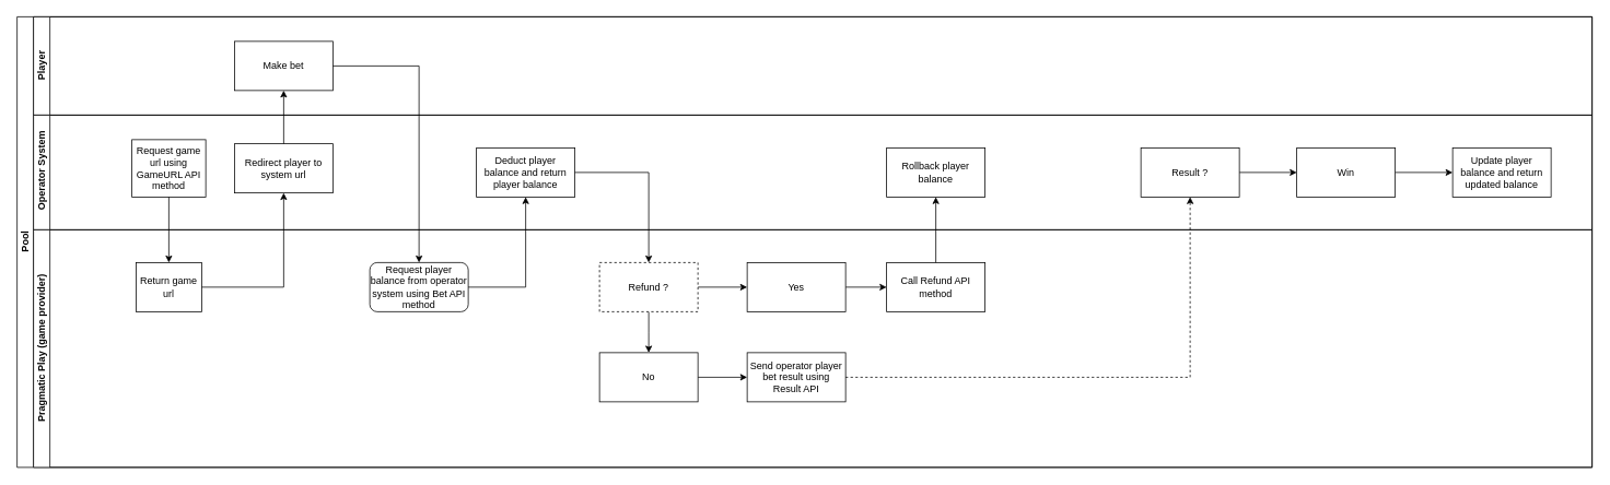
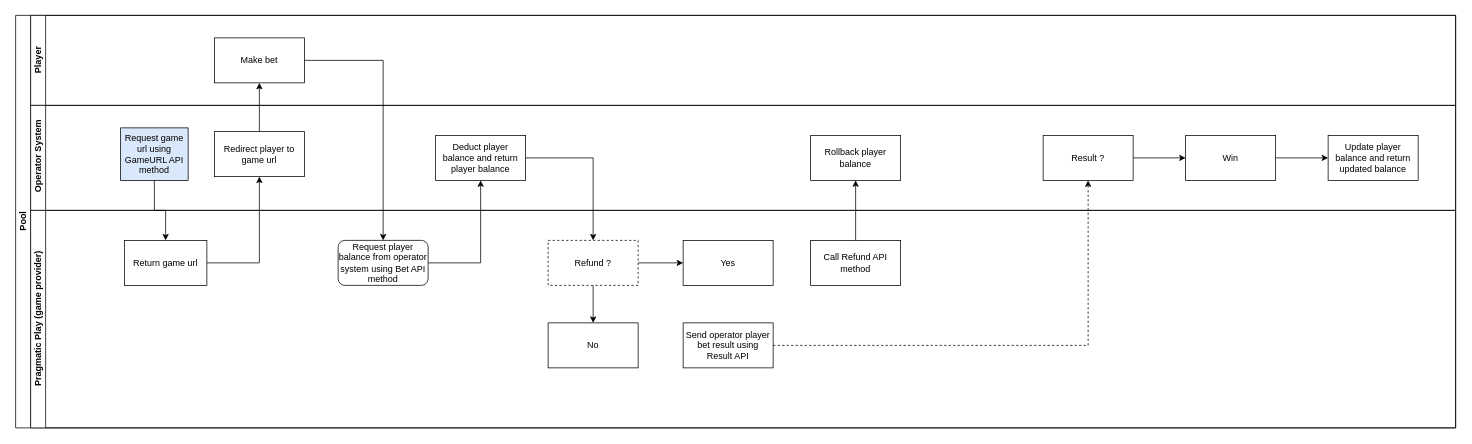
  <mxCell id="0" />
  <mxCell id="1" parent="0" />
  <mxCell id="2" value="Pool" style="swimlane;html=1;childLayout=stackLayout;resizeParent=1;resizeParentMax=0;horizontal=0;startSize=20;horizontalStack=0;" parent="1" vertex="1"><mxGeometry x="20" y="20" width="1920" height="550" as="geometry"><mxRectangle x="120" y="120" width="40" height="50" as="alternateBounds" /></mxGeometry></mxCell>
  <mxCell id="3" value="Player" style="swimlane;html=1;startSize=20;horizontal=0;" parent="2" vertex="1"><mxGeometry x="20" width="1900" height="120" as="geometry"><mxRectangle x="20" width="630" height="30" as="alternateBounds" /></mxGeometry></mxCell>
  <mxCell id="4" value="Make bet" style="rounded=0;whiteSpace=wrap;html=1;" parent="3" vertex="1"><mxGeometry x="245" y="30" width="120" height="60" as="geometry" /></mxCell>
  <mxCell id="5" value="&amp;nbsp;Operator System" style="swimlane;html=1;startSize=20;horizontal=0;" parent="2" vertex="1"><mxGeometry x="20" y="120" width="1900" height="140" as="geometry" /></mxCell>
- <mxCell id="6" value="Request game url using GameURL API method" style="rounded=0;whiteSpace=wrap;html=1;fontFamily=Helvetica;fontSize=12;fontColor=#000000;align=center;" parent="5" vertex="1"><mxGeometry x="120" y="30" width="90" height="70" as="geometry" /></mxCell>
- <mxCell id="7" value="Redirect player to system url" style="rounded=0;whiteSpace=wrap;html=1;" parent="5" vertex="1"><mxGeometry x="245" y="35" width="120" height="60" as="geometry" /></mxCell>
+ <mxCell id="6" value="Request game url using GameURL API method" style="rounded=0;whiteSpace=wrap;html=1;fontFamily=Helvetica;fontSize=12;fontColor=#000000;align=center;fillColor=#dae8fc;" parent="5" vertex="1"><mxGeometry x="120" y="30" width="90" height="70" as="geometry" /></mxCell>
+ <mxCell id="7" value="Redirect player to game url" style="rounded=0;whiteSpace=wrap;html=1;" parent="5" vertex="1"><mxGeometry x="245" y="35" width="120" height="60" as="geometry" /></mxCell>
  <mxCell id="8" value="Deduct player balance and return player balance" style="rounded=0;whiteSpace=wrap;html=1;" parent="5" vertex="1"><mxGeometry x="540" y="40" width="120" height="60" as="geometry" /></mxCell>
  <mxCell id="9" style="edgeStyle=orthogonalEdgeStyle;rounded=0;orthogonalLoop=1;jettySize=auto;html=1;entryX=0;entryY=0.5;entryDx=0;entryDy=0;" parent="5" source="10" target="12" edge="1"><mxGeometry relative="1" as="geometry" /></mxCell>
  <mxCell id="10" value="Result ?" style="rounded=0;whiteSpace=wrap;html=1;" parent="5" vertex="1"><mxGeometry x="1350" y="40" width="120" height="60" as="geometry" /></mxCell>
  <mxCell id="11" style="edgeStyle=orthogonalEdgeStyle;rounded=0;orthogonalLoop=1;jettySize=auto;html=1;entryX=0;entryY=0.5;entryDx=0;entryDy=0;" parent="5" source="12" target="13" edge="1"><mxGeometry relative="1" as="geometry" /></mxCell>
  <mxCell id="12" value="Win" style="rounded=0;whiteSpace=wrap;html=1;" parent="5" vertex="1"><mxGeometry x="1540" y="40" width="120" height="60" as="geometry" /></mxCell>
  <mxCell id="13" value="Update player balance and return updated balance" style="rounded=0;whiteSpace=wrap;html=1;" parent="5" vertex="1"><mxGeometry x="1730" y="40" width="120" height="60" as="geometry" /></mxCell>
  <mxCell id="14" value="Rollback player balance" style="rounded=0;whiteSpace=wrap;html=1;" parent="5" vertex="1"><mxGeometry x="1040" y="40" width="120" height="60" as="geometry" /></mxCell>
  <mxCell id="15" value="Pragmatic Play (game provider)" style="swimlane;html=1;startSize=20;horizontal=0;" parent="2" vertex="1"><mxGeometry x="20" y="260" width="1900" height="290" as="geometry" /></mxCell>
- <mxCell id="16" value="Return game url" style="rounded=0;whiteSpace=wrap;html=1;fontFamily=Helvetica;fontSize=12;fontColor=#000000;align=center;" parent="15" vertex="1"><mxGeometry x="125" y="40" width="80" height="60" as="geometry" /></mxCell>
+ <mxCell id="16" value="Return game url" style="rounded=0;whiteSpace=wrap;html=1;fontFamily=Helvetica;fontSize=12;fontColor=#000000;align=center;" parent="15" vertex="1"><mxGeometry x="125" y="40" width="110" height="60" as="geometry" /></mxCell>
  <mxCell id="17" value="Request player balance from operator system using Bet API method" style="rounded=1;whiteSpace=wrap;html=1;" parent="15" vertex="1"><mxGeometry x="410" y="40" width="120" height="60" as="geometry" /></mxCell>
  <mxCell id="18" value="Send operator player bet result using Result API" style="rounded=0;whiteSpace=wrap;html=1;" parent="15" vertex="1"><mxGeometry x="870" y="150" width="120" height="60" as="geometry" /></mxCell>
  <mxCell id="19" style="edgeStyle=orthogonalEdgeStyle;rounded=0;orthogonalLoop=1;jettySize=auto;html=1;" parent="15" source="21" edge="1"><mxGeometry relative="1" as="geometry"><mxPoint x="750" y="150" as="targetPoint" /></mxGeometry></mxCell>
  <mxCell id="20" style="edgeStyle=orthogonalEdgeStyle;rounded=0;orthogonalLoop=1;jettySize=auto;html=1;entryX=0;entryY=0.5;entryDx=0;entryDy=0;" parent="15" source="21" target="25" edge="1"><mxGeometry relative="1" as="geometry" /></mxCell>
  <mxCell id="21" value="Refund ?" style="rounded=0;whiteSpace=wrap;html=1;dashed=1;" parent="15" vertex="1"><mxGeometry x="690" y="40" width="120" height="60" as="geometry" /></mxCell>
- <mxCell id="22" style="edgeStyle=orthogonalEdgeStyle;rounded=0;orthogonalLoop=1;jettySize=auto;html=1;entryX=0;entryY=0.5;entryDx=0;entryDy=0;" parent="15" source="23" target="18" edge="1"><mxGeometry relative="1" as="geometry" /></mxCell>
  <mxCell id="23" value="No" style="rounded=0;whiteSpace=wrap;html=1;" parent="15" vertex="1"><mxGeometry x="690" y="150" width="120" height="60" as="geometry" /></mxCell>
- <mxCell id="24" style="edgeStyle=orthogonalEdgeStyle;rounded=0;orthogonalLoop=1;jettySize=auto;html=1;entryX=0;entryY=0.5;entryDx=0;entryDy=0;" parent="15" source="25" target="26" edge="1"><mxGeometry relative="1" as="geometry" /></mxCell>
  <mxCell id="25" value="Yes" style="rounded=0;whiteSpace=wrap;html=1;" parent="15" vertex="1"><mxGeometry x="870" y="40" width="120" height="60" as="geometry" /></mxCell>
  <mxCell id="26" value="Call Refund API method" style="rounded=0;whiteSpace=wrap;html=1;" parent="15" vertex="1"><mxGeometry x="1040" y="40" width="120" height="60" as="geometry" /></mxCell>
  <mxCell id="27" style="edgeStyle=orthogonalEdgeStyle;rounded=0;orthogonalLoop=1;jettySize=auto;html=1;" parent="2" source="6" target="16" edge="1"><mxGeometry relative="1" as="geometry" /></mxCell>
  <mxCell id="28" style="edgeStyle=orthogonalEdgeStyle;rounded=0;orthogonalLoop=1;jettySize=auto;html=1;entryX=0.5;entryY=1;entryDx=0;entryDy=0;" parent="2" source="16" target="7" edge="1"><mxGeometry relative="1" as="geometry" /></mxCell>
  <mxCell id="29" style="edgeStyle=orthogonalEdgeStyle;rounded=0;orthogonalLoop=1;jettySize=auto;html=1;entryX=0.5;entryY=1;entryDx=0;entryDy=0;" parent="2" source="7" target="4" edge="1"><mxGeometry relative="1" as="geometry" /></mxCell>
  <mxCell id="30" style="edgeStyle=orthogonalEdgeStyle;rounded=0;orthogonalLoop=1;jettySize=auto;html=1;" parent="2" source="4" target="17" edge="1"><mxGeometry relative="1" as="geometry" /></mxCell>
  <mxCell id="31" style="edgeStyle=orthogonalEdgeStyle;rounded=0;orthogonalLoop=1;jettySize=auto;html=1;entryX=0.5;entryY=1;entryDx=0;entryDy=0;" parent="2" source="17" target="8" edge="1"><mxGeometry relative="1" as="geometry" /></mxCell>
  <mxCell id="32" style="edgeStyle=orthogonalEdgeStyle;rounded=0;orthogonalLoop=1;jettySize=auto;html=1;entryX=0.5;entryY=1;entryDx=0;entryDy=0;dashed=1;" parent="2" source="18" target="10" edge="1"><mxGeometry relative="1" as="geometry" /></mxCell>
  <mxCell id="33" style="edgeStyle=orthogonalEdgeStyle;rounded=0;orthogonalLoop=1;jettySize=auto;html=1;" parent="2" source="8" target="21" edge="1"><mxGeometry relative="1" as="geometry" /></mxCell>
  <mxCell id="34" style="edgeStyle=orthogonalEdgeStyle;rounded=0;orthogonalLoop=1;jettySize=auto;html=1;entryX=0.5;entryY=1;entryDx=0;entryDy=0;" parent="2" source="26" target="14" edge="1"><mxGeometry relative="1" as="geometry" /></mxCell>
